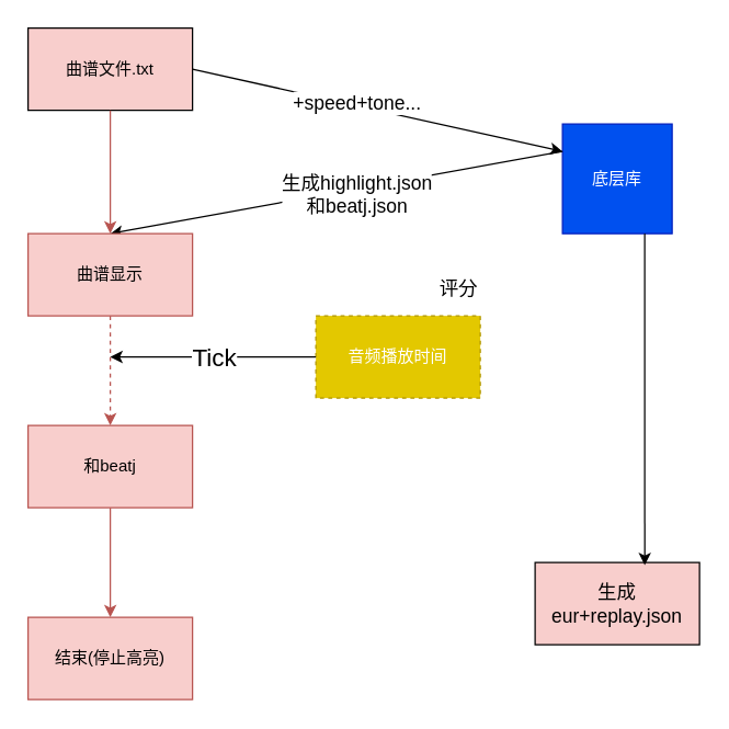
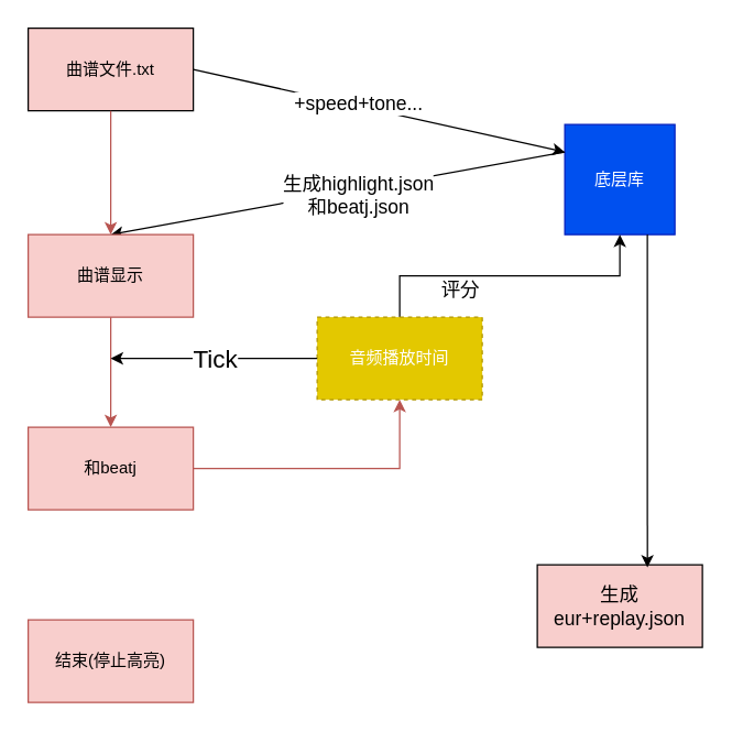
  <mxCell id="0" />
  <mxCell id="1" parent="0" />
  <mxCell id="2" value="" style="group" vertex="1" connectable="0" parent="1"><mxGeometry x="20" y="20" width="490" height="490" as="geometry" /></mxCell>
  <mxCell id="3" value="底层库" style="whiteSpace=wrap;html=1;aspect=fixed;fillColor=#0050ef;strokeColor=#001DBC;fontColor=#ffffff;" vertex="1" parent="2"><mxGeometry x="390" y="70" width="80" height="80" as="geometry" /></mxCell>
  <mxCell id="4" value="" style="endArrow=classic;html=1;entryX=0.5;entryY=0;entryDx=0;entryDy=0;exitX=0;exitY=0.25;exitDx=0;exitDy=0;" edge="1" parent="2" source="3" target="14"><mxGeometry width="50" height="50" relative="1" as="geometry"><mxPoint x="310" y="80" as="sourcePoint" /><mxPoint x="70" y="110" as="targetPoint" /></mxGeometry></mxCell>
  <mxCell id="5" value="&lt;font style=&quot;font-size: 14px&quot;&gt;生成highlight.json&lt;br&gt;和beatj.json&lt;/font&gt;" style="edgeLabel;html=1;align=center;verticalAlign=middle;resizable=0;points=[];" vertex="1" connectable="0" parent="4"><mxGeometry x="-0.22" y="-3" relative="1" as="geometry"><mxPoint x="-20.58" y="9.52" as="offset" /></mxGeometry></mxCell>
+ <mxCell id="6" value="" style="edgeStyle=orthogonalEdgeStyle;rounded=0;orthogonalLoop=1;jettySize=auto;html=1;exitX=0.5;exitY=0;exitDx=0;exitDy=0;" edge="1" parent="2" source="7" target="3"><mxGeometry relative="1" as="geometry" /></mxCell>
  <mxCell id="7" value="音频播放时间" style="rounded=0;whiteSpace=wrap;html=1;fillColor=#e3c800;strokeColor=#B09500;fontColor=#ffffff;dashed=1;" vertex="1" parent="2"><mxGeometry x="210" y="210" width="120" height="60" as="geometry" /></mxCell>
  <mxCell id="8" value="&lt;font style=&quot;font-size: 14px&quot;&gt;评分&lt;/font&gt;" style="text;html=1;align=center;verticalAlign=middle;resizable=0;points=[];autosize=1;" vertex="1" parent="2"><mxGeometry x="294" y="180" width="40" height="20" as="geometry" /></mxCell>
  <mxCell id="9" value="&lt;font style=&quot;font-size: 14px&quot;&gt;生成eur+replay.json&lt;/font&gt;" style="rounded=0;whiteSpace=wrap;html=1;fillColor=#f8cecc;" vertex="1" parent="2"><mxGeometry x="370" y="390" width="120" height="60" as="geometry" /></mxCell>
  <mxCell id="10" value="" style="endArrow=classic;html=1;exitX=1;exitY=0.5;exitDx=0;exitDy=0;entryX=0;entryY=0.25;entryDx=0;entryDy=0;" edge="1" parent="2" source="13" target="3"><mxGeometry relative="1" as="geometry"><mxPoint x="20" y="230" as="sourcePoint" /><mxPoint x="120" y="230" as="targetPoint" /></mxGeometry></mxCell>
  <mxCell id="11" value="&lt;font style=&quot;font-size: 14px&quot;&gt;+speed+tone...&lt;br&gt;&lt;/font&gt;" style="edgeLabel;resizable=0;html=1;align=center;verticalAlign=middle;" connectable="0" vertex="1" parent="10"><mxGeometry relative="1" as="geometry"><mxPoint x="-14.77" y="-4.94" as="offset" /></mxGeometry></mxCell>
  <mxCell id="12" value="" style="endArrow=classic;html=1;exitX=0.75;exitY=1;exitDx=0;exitDy=0;entryX=0.667;entryY=0.033;entryDx=0;entryDy=0;entryPerimeter=0;" edge="1" parent="2" source="3" target="9"><mxGeometry width="50" height="50" relative="1" as="geometry"><mxPoint x="450" y="310" as="sourcePoint" /><mxPoint x="500" y="260" as="targetPoint" /></mxGeometry></mxCell>
  <mxCell id="13" value="曲谱文件.txt" style="rounded=0;whiteSpace=wrap;html=1;fillColor=#f8cecc;" vertex="1" parent="2"><mxGeometry width="120" height="60" as="geometry" /></mxCell>
  <mxCell id="14" value="曲谱显示" style="rounded=0;whiteSpace=wrap;html=1;fillColor=#f8cecc;strokeColor=#b85450;" vertex="1" parent="2"><mxGeometry y="150" width="120" height="60" as="geometry" /></mxCell>
  <mxCell id="15" value="" style="edgeStyle=orthogonalEdgeStyle;rounded=0;orthogonalLoop=1;jettySize=auto;html=1;fillColor=#f8cecc;strokeColor=#b85450;" edge="1" parent="2" source="13" target="14"><mxGeometry as="geometry" /></mxCell>
  <mxCell id="16" value="和beatj" style="rounded=0;whiteSpace=wrap;html=1;fillColor=#f8cecc;strokeColor=#b85450;" vertex="1" parent="2"><mxGeometry y="290" width="120" height="60" as="geometry" /></mxCell>
- <mxCell id="17" value="" style="edgeStyle=orthogonalEdgeStyle;rounded=0;orthogonalLoop=1;jettySize=auto;html=1;fillColor=#f8cecc;strokeColor=#b85450;dashed=1;" edge="1" parent="2" source="14" target="16"><mxGeometry as="geometry" /></mxCell>
+ <mxCell id="17" value="" style="edgeStyle=orthogonalEdgeStyle;rounded=0;orthogonalLoop=1;jettySize=auto;html=1;fillColor=#f8cecc;strokeColor=#b85450;" edge="1" parent="2" source="14" target="16"><mxGeometry as="geometry" /></mxCell>
  <mxCell id="18" value="结束(停止高亮)" style="rounded=0;whiteSpace=wrap;html=1;fillColor=#f8cecc;strokeColor=#b85450;" vertex="1" parent="2"><mxGeometry y="430" width="120" height="60" as="geometry" /></mxCell>
- <mxCell id="19" value="" style="edgeStyle=orthogonalEdgeStyle;rounded=0;orthogonalLoop=1;jettySize=auto;html=1;fillColor=#f8cecc;strokeColor=#b85450;" edge="1" parent="2" source="16" target="18"><mxGeometry as="geometry" /></mxCell>
+ <mxCell id="19" value="" style="edgeStyle=orthogonalEdgeStyle;rounded=0;orthogonalLoop=1;jettySize=auto;html=1;fillColor=#f8cecc;strokeColor=#b85450;" edge="1" parent="2" source="16" target="7"><mxGeometry as="geometry" /></mxCell>
  <mxCell id="20" value="" style="endArrow=classic;html=1;exitX=0;exitY=0.5;exitDx=0;exitDy=0;" edge="1" parent="2" source="7"><mxGeometry relative="1" as="geometry"><mxPoint x="270" y="220" as="sourcePoint" /><mxPoint x="60" y="240" as="targetPoint" /></mxGeometry></mxCell>
  <mxCell id="21" value="&lt;font style=&quot;font-size: 18px&quot;&gt;Tick&lt;/font&gt;" style="edgeLabel;resizable=0;html=1;align=center;verticalAlign=middle;" connectable="0" vertex="1" parent="20"><mxGeometry relative="1" as="geometry" /></mxCell>
